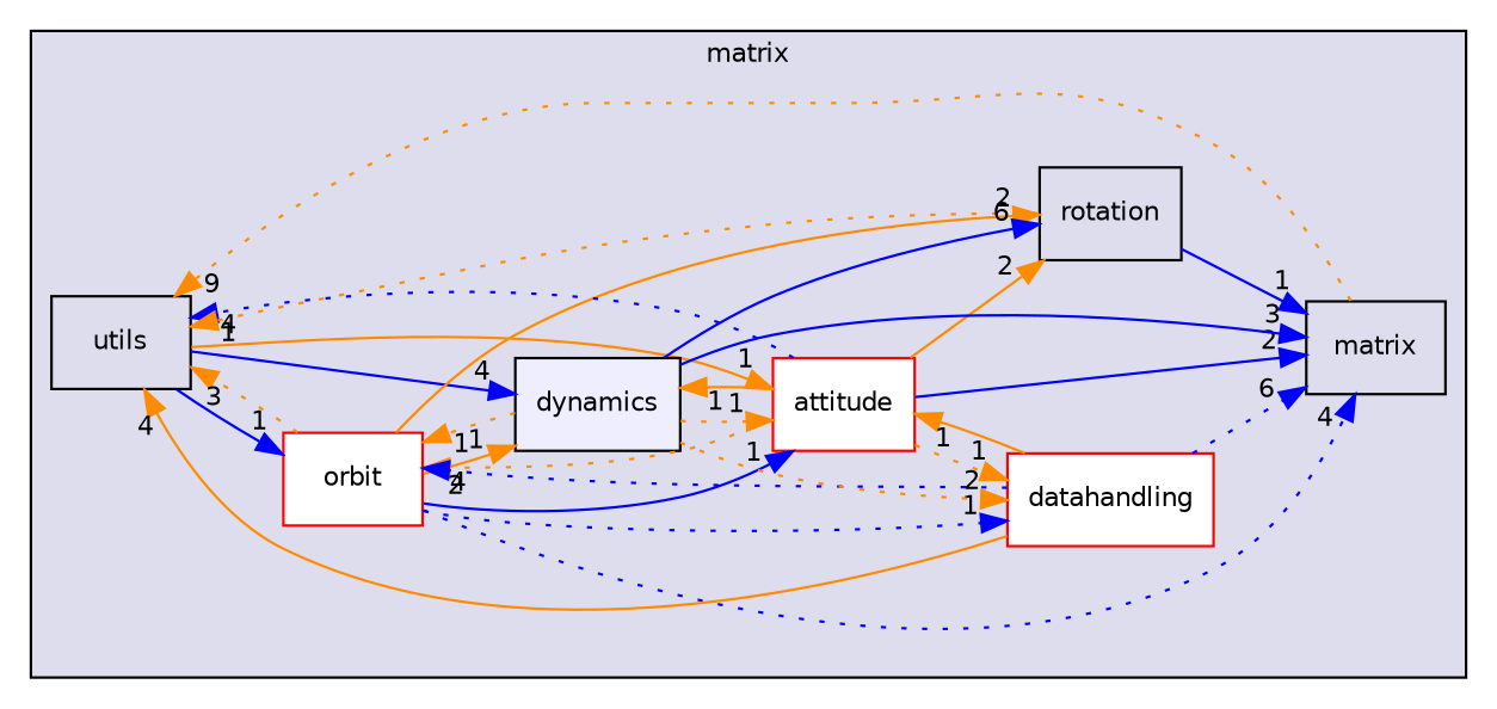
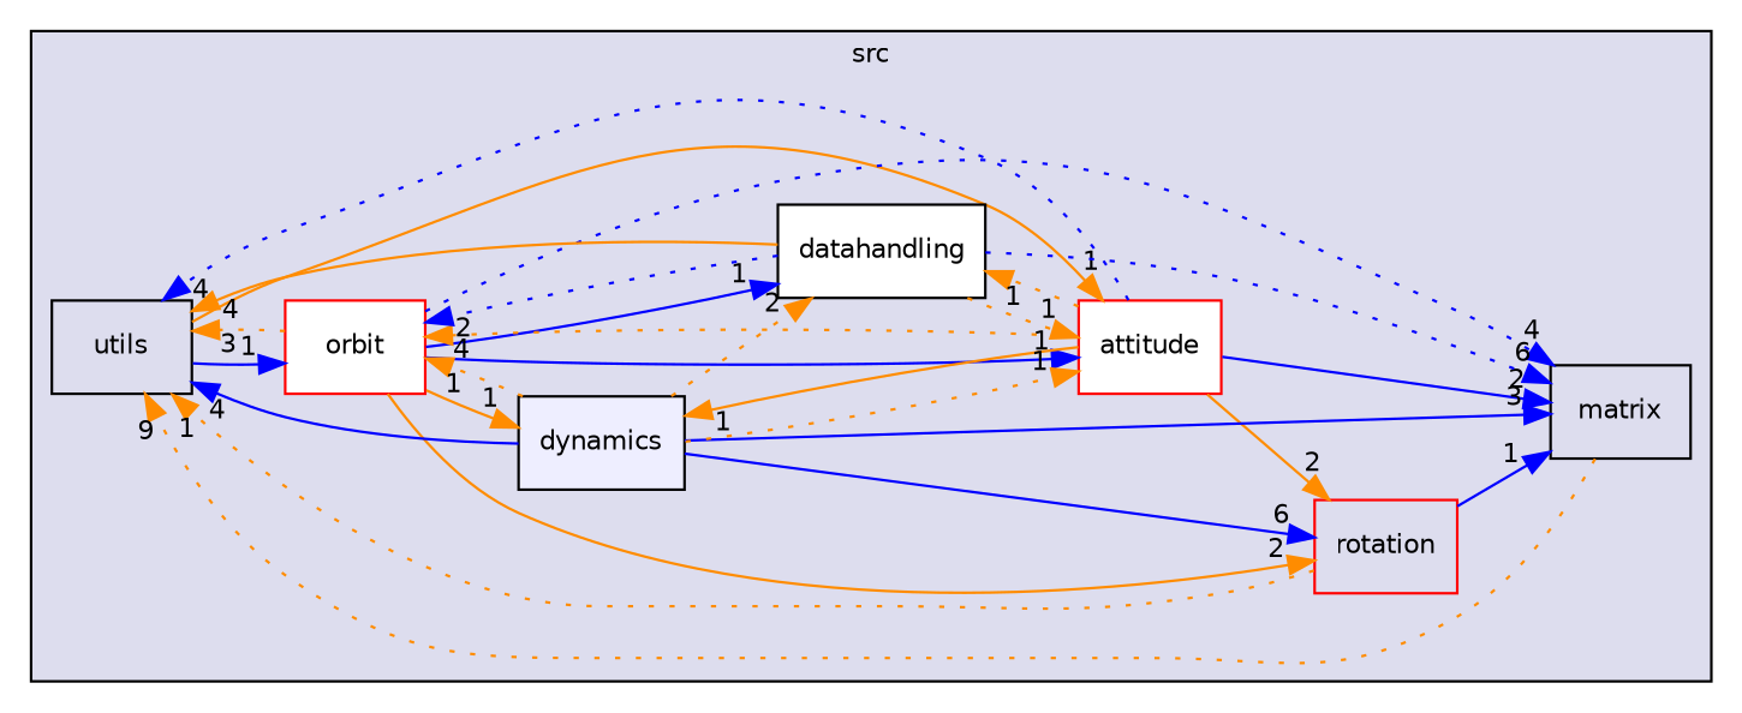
  digraph {
    compound=true
    rankdir=LR
    node [fontname=Helvetica fontsize=10 shape=box style=filled]
    edge [color=darkorange headlabel=1 labeldistance=1.5 labelfontname=Helvetica labelfontsize=10 style=solid]
    n1 [label=utils style=""]
    n2 [color=red fillcolor=white label=orbit]
    n3 [label=matrix style=""]
    n4 [color=red fillcolor=white label=attitude]
-   n5 [color=red fillcolor=white label=datahandling]
-   n6 [label=rotation style=""]
+   n5 [color=black fillcolor=white label=datahandling]
+   n6 [label=rotation color=red style=""]
    n7 [fillcolor="#eeeeff" label=dynamics pencolor=black]
    subgraph cluster_1 {
      bgcolor="#ddddee"
      fontname=Helvetica
      fontsize=10
-     label=matrix
+     label=src
      pencolor=black
      n1
      n2
      n3
      n4
      n5
      n6
      n7
    }
    n1 -> n2 [color=blue]
    n1 -> n4
    n2 -> n1 [headlabel=3 style=dotted]
    n2 -> n3 [color=blue headlabel=4 style=dotted]
    n2 -> n4 [color=blue]
-   n2 -> n5 [color=blue style=dotted]
+   n2 -> n5 [color=blue]
    n2 -> n6 [headlabel=2]
    n2 -> n7
    n3 -> n1 [headlabel=9 style=dotted]
    n4 -> n1 [color=blue headlabel=4 style=dotted]
    n4 -> n2 [headlabel=4 style=dotted]
    n4 -> n3 [color=blue headlabel=2]
    n4 -> n5 [style=dotted]
    n4 -> n6 [headlabel=2]
    n4 -> n7
    n5 -> n1 [headlabel=4]
    n5 -> n2 [color=blue headlabel=2 style=dotted]
    n5 -> n3 [color=blue headlabel=6 style=dotted]
-   n5 -> n4
+   n5 -> n4 [style=dotted]
    n6 -> n1 [style=dotted]
    n6 -> n3 [color=blue]
-   n1 -> n7 [color=blue headlabel=4]
+   n7 -> n1 [color=blue headlabel=4]
    n7 -> n2 [style=dotted]
    n7 -> n3 [color=blue headlabel=3]
    n7 -> n4 [style=dotted]
    n7 -> n5 [headlabel=2 style=dotted]
    n7 -> n6 [color=blue headlabel=6]
  }
